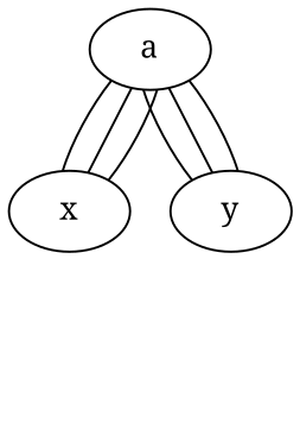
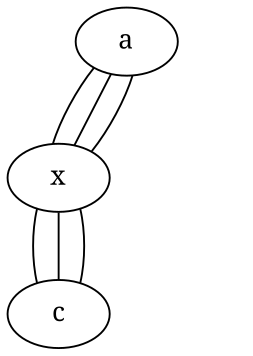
  graph {
    fontname="Noto Serif"
    node [fontname="Noto Serif"]
    edge [fontname="Noto Serif"]
    a
    x
-   y
+   c
    a -- x
    a -- x
    a -- x
-   a -- y
-   a -- y
-   a -- y
+   x -- c
+   x -- c
+   x -- c [w=10.0]
  }
